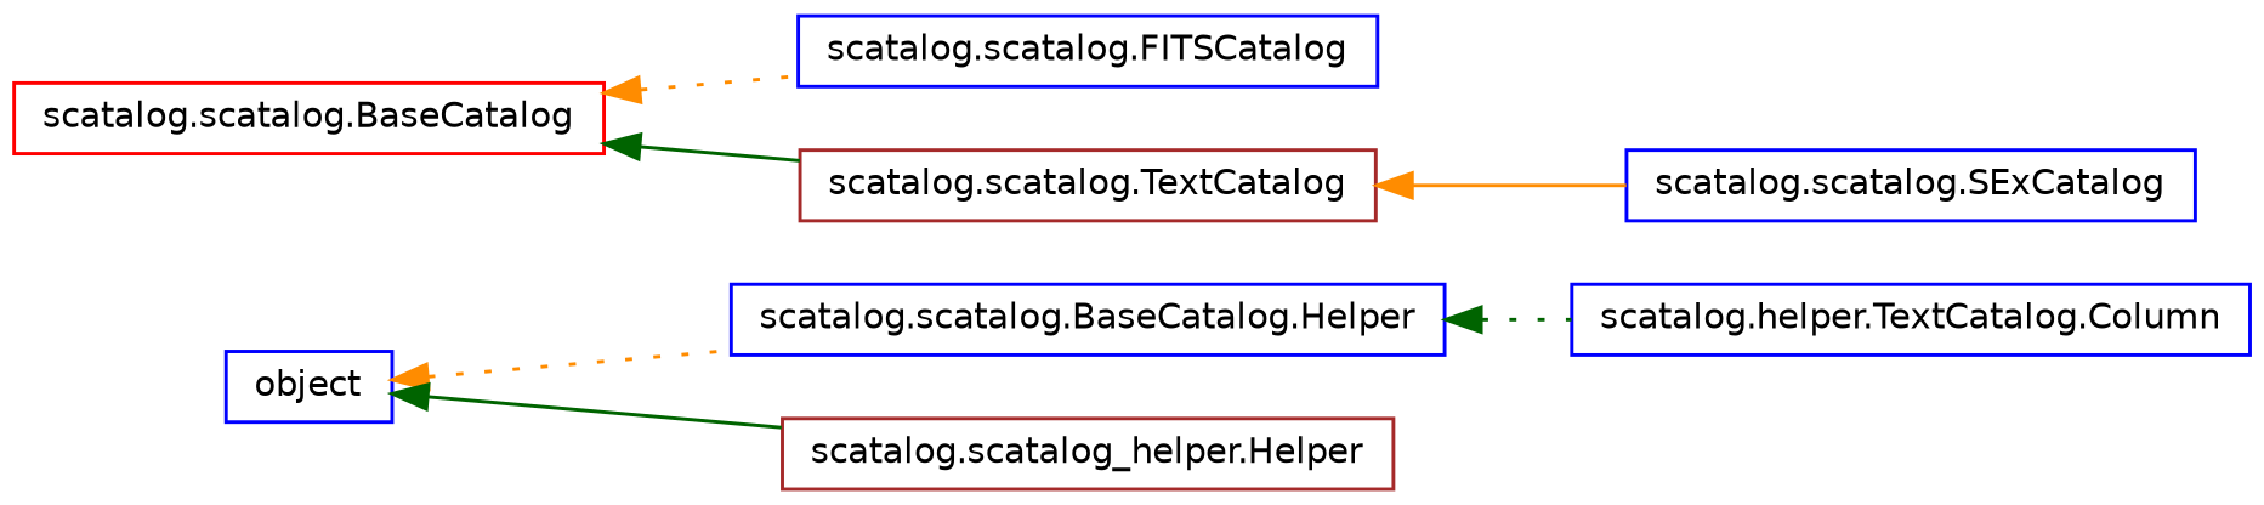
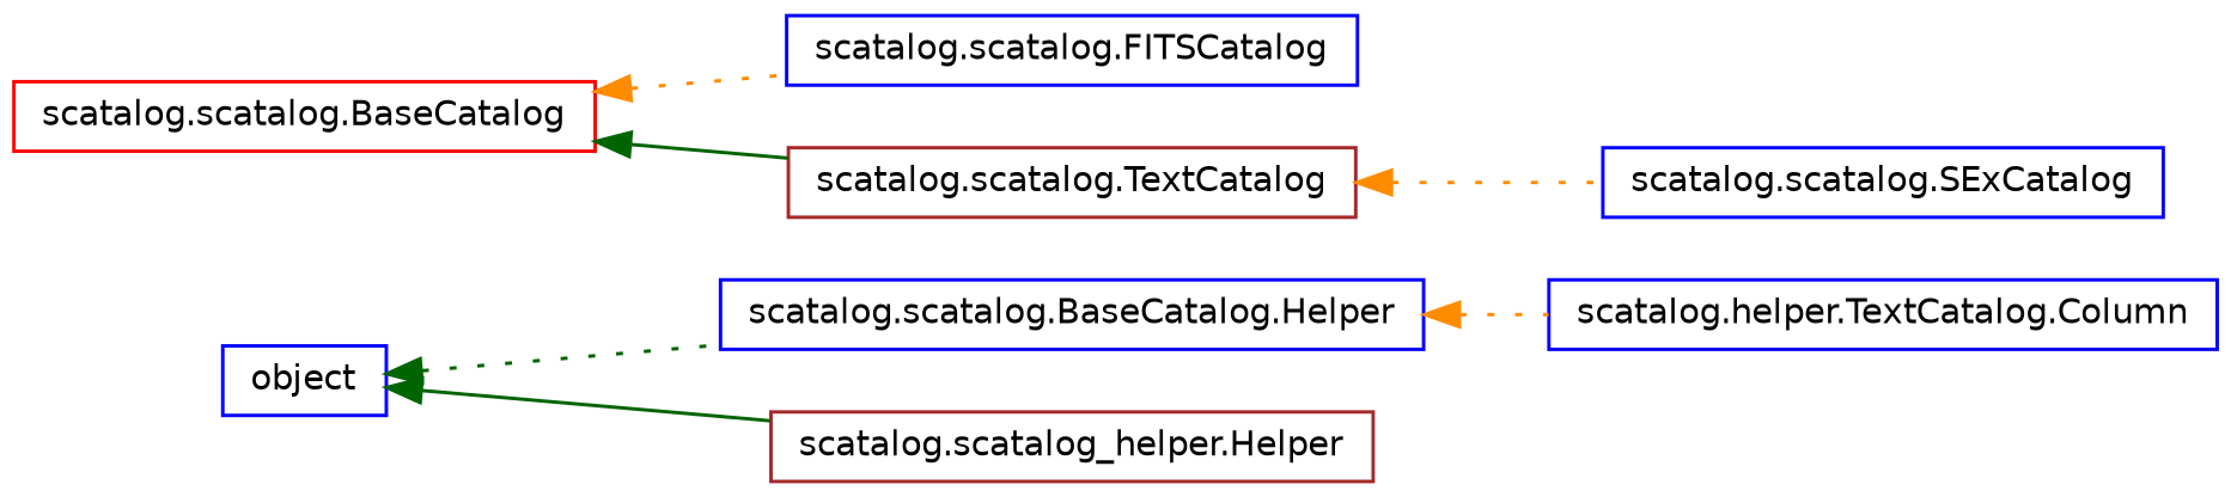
  digraph {
    rankdir=LR
    node [color=blue fillcolor=white fontname=Helvetica fontsize=10 shape=record style=filled]
    edge [color=darkgreen dir=back fontname=Helvetica fontsize=10 labelfontname=Helvetica labelfontsize=10 style=dotted]
    n1 [height=0.2 label=object width=0.4]
    n2 [height=0.2 label="scatalog.scatalog.BaseCatalog.Helper" width=0.4]
    n3 [color=brown height=0.2 label="scatalog.scatalog_helper.Helper" width=0.4]
    n4 [color=red height=0.2 label="scatalog.scatalog.BaseCatalog" width=0.4]
    n5 [height=0.2 label="scatalog.scatalog.FITSCatalog" width=0.4]
    n6 [color=brown height=0.2 label="scatalog.scatalog.TextCatalog" width=0.4]
    n7 [height=0.2 label="scatalog.helper.TextCatalog.Column" width=0.4]
    n8 [height=0.2 label="scatalog.scatalog.SExCatalog" width=0.4]
-   n1 -> n2 [color=darkorange]
+   n1 -> n2
    n1 -> n3 [style=solid]
-   n2 -> n7
+   n2 -> n7 [color=darkorange]
    n4 -> n5 [color=darkorange]
    n4 -> n6 [style=solid]
-   n6 -> n8 [color=darkorange style=solid]
+   n6 -> n8 [color=darkorange]
  }
